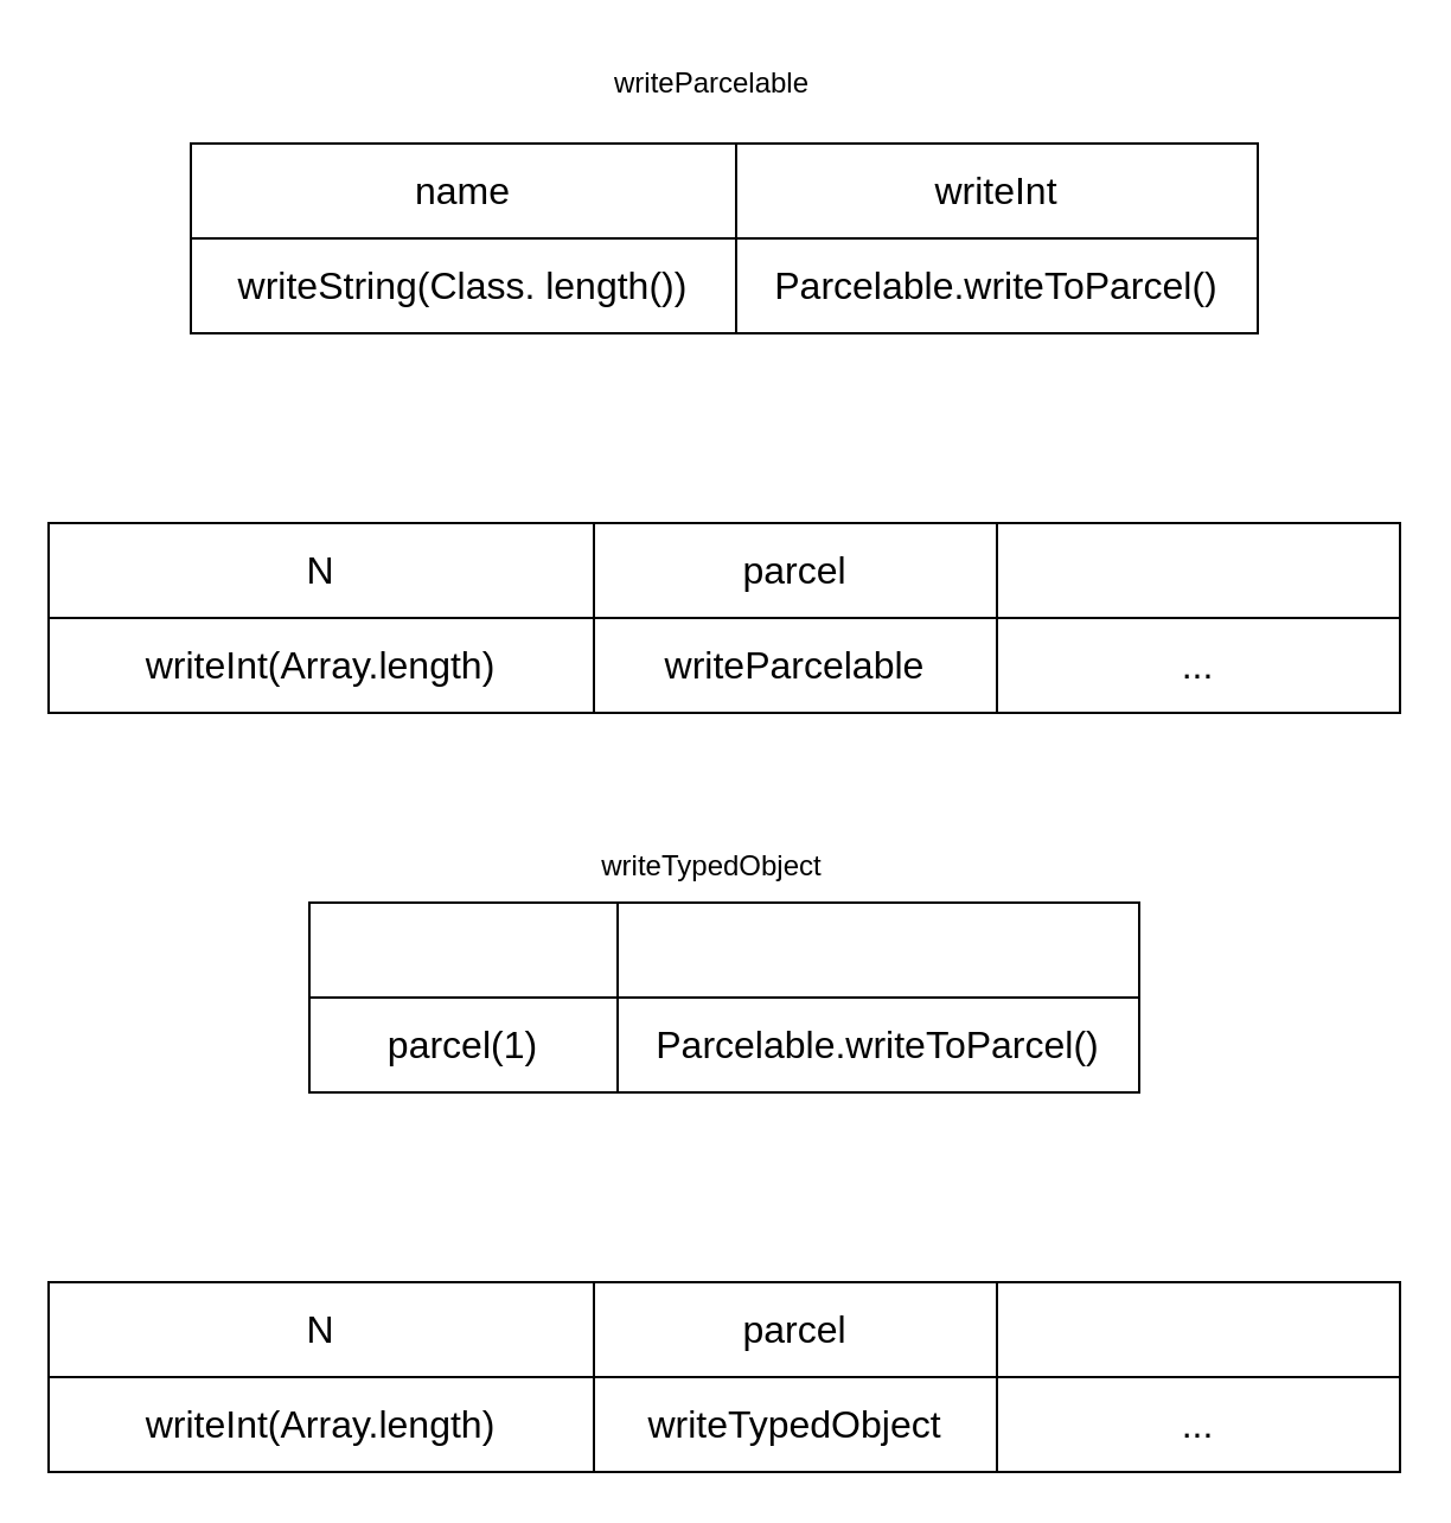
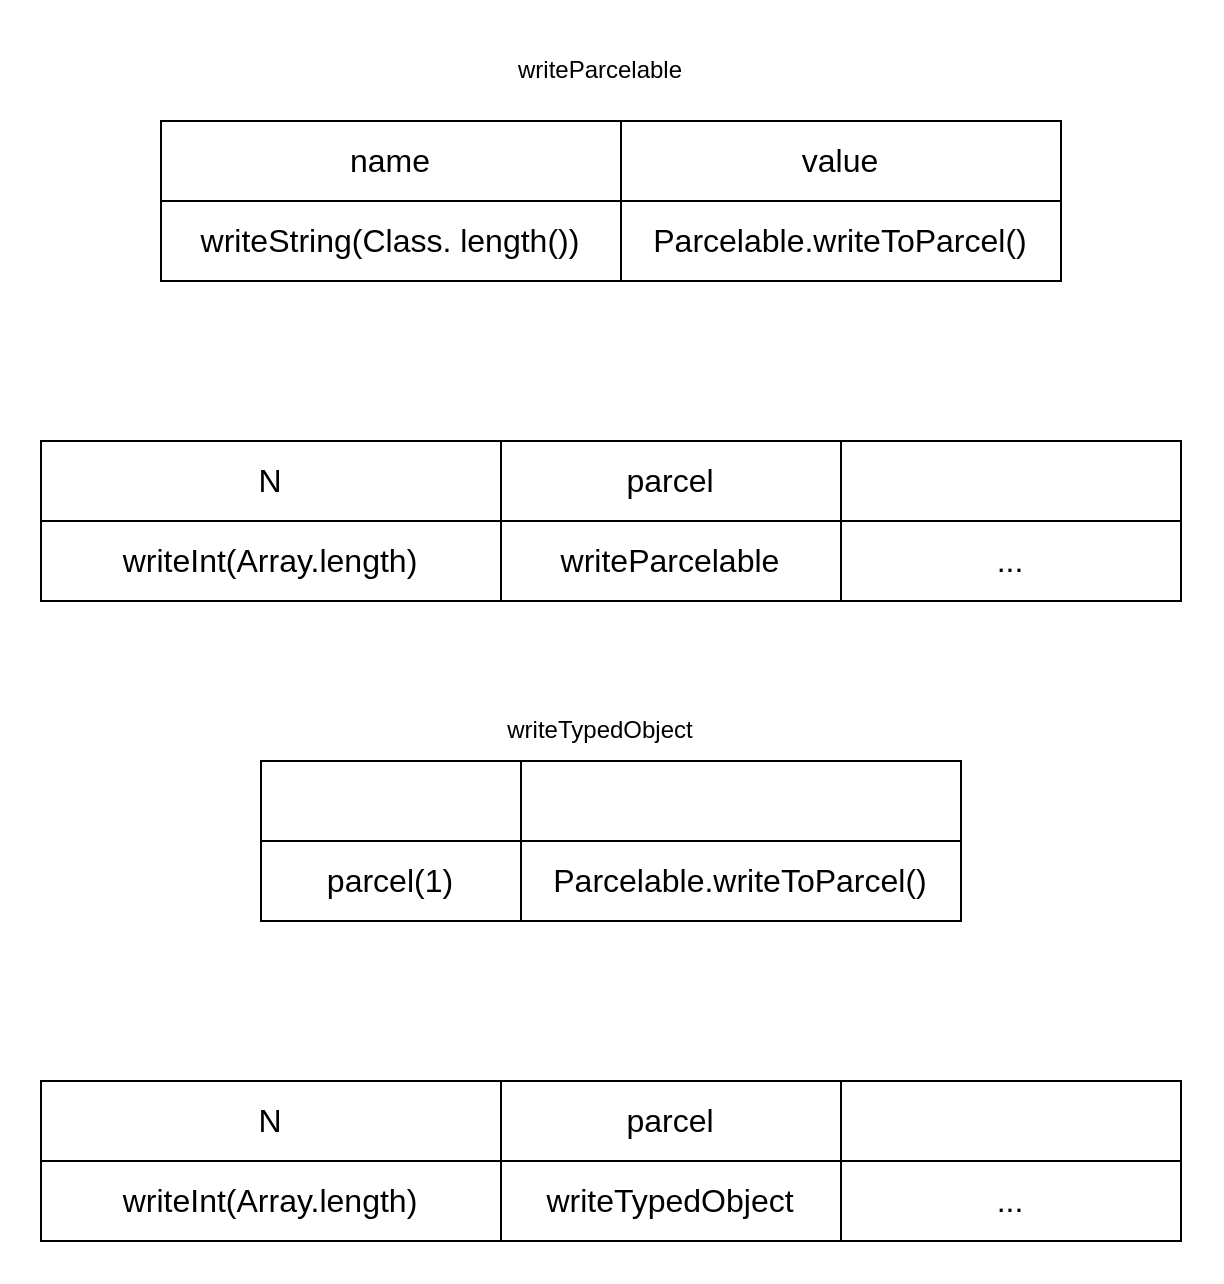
  <mxCell id="0" />
  <mxCell id="1" parent="0" />
  <mxCell id="2" value="" style="shape=table;startSize=0;container=1;collapsible=0;childLayout=tableLayout;fontSize=16;" vertex="1" parent="1"><mxGeometry x="80" y="60" width="450" height="80" as="geometry" /></mxCell>
  <mxCell id="3" value="" style="shape=tableRow;horizontal=0;startSize=0;swimlaneHead=0;swimlaneBody=0;strokeColor=inherit;top=0;left=0;bottom=0;right=0;collapsible=0;dropTarget=0;fillColor=none;points=[[0,0.5],[1,0.5]];portConstraint=eastwest;fontSize=16;" vertex="1" parent="2"><mxGeometry width="450" height="40" as="geometry" /></mxCell>
  <mxCell id="4" value="name" style="shape=partialRectangle;html=1;whiteSpace=wrap;connectable=0;strokeColor=inherit;overflow=hidden;fillColor=none;top=0;left=0;bottom=0;right=0;pointerEvents=1;fontSize=16;" vertex="1" parent="3"><mxGeometry width="230" height="40" as="geometry"><mxRectangle width="230" height="40" as="alternateBounds" /></mxGeometry></mxCell>
- <mxCell id="5" value="writeInt" style="shape=partialRectangle;html=1;whiteSpace=wrap;connectable=0;strokeColor=inherit;overflow=hidden;fillColor=none;top=0;left=0;bottom=0;right=0;pointerEvents=1;fontSize=16;" vertex="1" parent="3"><mxGeometry x="230" width="220" height="40" as="geometry"><mxRectangle width="220" height="40" as="alternateBounds" /></mxGeometry></mxCell>
+ <mxCell id="5" value="value" style="shape=partialRectangle;html=1;whiteSpace=wrap;connectable=0;strokeColor=inherit;overflow=hidden;fillColor=none;top=0;left=0;bottom=0;right=0;pointerEvents=1;fontSize=16;" vertex="1" parent="3"><mxGeometry x="230" width="220" height="40" as="geometry"><mxRectangle width="220" height="40" as="alternateBounds" /></mxGeometry></mxCell>
  <mxCell id="6" value="" style="shape=tableRow;horizontal=0;startSize=0;swimlaneHead=0;swimlaneBody=0;strokeColor=inherit;top=0;left=0;bottom=0;right=0;collapsible=0;dropTarget=0;fillColor=none;points=[[0,0.5],[1,0.5]];portConstraint=eastwest;fontSize=16;" vertex="1" parent="2"><mxGeometry y="40" width="450" height="40" as="geometry" /></mxCell>
  <mxCell id="7" value="writeString(Class. length())" style="shape=partialRectangle;html=1;whiteSpace=wrap;connectable=0;strokeColor=inherit;overflow=hidden;fillColor=none;top=0;left=0;bottom=0;right=0;pointerEvents=1;fontSize=16;" vertex="1" parent="6"><mxGeometry width="230" height="40" as="geometry"><mxRectangle width="230" height="40" as="alternateBounds" /></mxGeometry></mxCell>
  <mxCell id="8" value="Parcelable.writeToParcel()" style="shape=partialRectangle;html=1;whiteSpace=wrap;connectable=0;strokeColor=inherit;overflow=hidden;fillColor=none;top=0;left=0;bottom=0;right=0;pointerEvents=1;fontSize=16;" vertex="1" parent="6"><mxGeometry x="230" width="220" height="40" as="geometry"><mxRectangle width="220" height="40" as="alternateBounds" /></mxGeometry></mxCell>
  <mxCell id="9" value="writeParcelable" style="text;html=1;strokeColor=none;fillColor=none;align=center;verticalAlign=middle;whiteSpace=wrap;rounded=0;" vertex="1" parent="1"><mxGeometry x="270" y="20" width="60" height="30" as="geometry" /></mxCell>
  <mxCell id="10" value="" style="shape=table;startSize=0;container=1;collapsible=0;childLayout=tableLayout;fontSize=16;" vertex="1" parent="1"><mxGeometry x="20" y="220" width="570" height="80" as="geometry" /></mxCell>
  <mxCell id="11" value="" style="shape=tableRow;horizontal=0;startSize=0;swimlaneHead=0;swimlaneBody=0;strokeColor=inherit;top=0;left=0;bottom=0;right=0;collapsible=0;dropTarget=0;fillColor=none;points=[[0,0.5],[1,0.5]];portConstraint=eastwest;fontSize=16;" vertex="1" parent="10"><mxGeometry width="570" height="40" as="geometry" /></mxCell>
  <mxCell id="12" value="N" style="shape=partialRectangle;html=1;whiteSpace=wrap;connectable=0;strokeColor=inherit;overflow=hidden;fillColor=none;top=0;left=0;bottom=0;right=0;pointerEvents=1;fontSize=16;" vertex="1" parent="11"><mxGeometry width="230" height="40" as="geometry"><mxRectangle width="230" height="40" as="alternateBounds" /></mxGeometry></mxCell>
  <mxCell id="13" value="parcel" style="shape=partialRectangle;html=1;whiteSpace=wrap;connectable=0;strokeColor=inherit;overflow=hidden;fillColor=none;top=0;left=0;bottom=0;right=0;pointerEvents=1;fontSize=16;" vertex="1" parent="11"><mxGeometry x="230" width="170" height="40" as="geometry"><mxRectangle width="170" height="40" as="alternateBounds" /></mxGeometry></mxCell>
  <mxCell id="14" style="shape=partialRectangle;html=1;whiteSpace=wrap;connectable=0;strokeColor=inherit;overflow=hidden;fillColor=none;top=0;left=0;bottom=0;right=0;pointerEvents=1;fontSize=16;" vertex="1" parent="11"><mxGeometry x="400" width="170" height="40" as="geometry"><mxRectangle width="170" height="40" as="alternateBounds" /></mxGeometry></mxCell>
  <mxCell id="15" value="" style="shape=tableRow;horizontal=0;startSize=0;swimlaneHead=0;swimlaneBody=0;strokeColor=inherit;top=0;left=0;bottom=0;right=0;collapsible=0;dropTarget=0;fillColor=none;points=[[0,0.5],[1,0.5]];portConstraint=eastwest;fontSize=16;" vertex="1" parent="10"><mxGeometry y="40" width="570" height="40" as="geometry" /></mxCell>
  <mxCell id="16" value="writeInt(Array.length)" style="shape=partialRectangle;html=1;whiteSpace=wrap;connectable=0;strokeColor=inherit;overflow=hidden;fillColor=none;top=0;left=0;bottom=0;right=0;pointerEvents=1;fontSize=16;" vertex="1" parent="15"><mxGeometry width="230" height="40" as="geometry"><mxRectangle width="230" height="40" as="alternateBounds" /></mxGeometry></mxCell>
  <mxCell id="17" value="writeParcelable" style="shape=partialRectangle;html=1;whiteSpace=wrap;connectable=0;strokeColor=inherit;overflow=hidden;fillColor=none;top=0;left=0;bottom=0;right=0;pointerEvents=1;fontSize=16;" vertex="1" parent="15"><mxGeometry x="230" width="170" height="40" as="geometry"><mxRectangle width="170" height="40" as="alternateBounds" /></mxGeometry></mxCell>
  <mxCell id="18" value="..." style="shape=partialRectangle;html=1;whiteSpace=wrap;connectable=0;strokeColor=inherit;overflow=hidden;fillColor=none;top=0;left=0;bottom=0;right=0;pointerEvents=1;fontSize=16;" vertex="1" parent="15"><mxGeometry x="400" width="170" height="40" as="geometry"><mxRectangle width="170" height="40" as="alternateBounds" /></mxGeometry></mxCell>
  <mxCell id="19" value="" style="shape=table;startSize=0;container=1;collapsible=0;childLayout=tableLayout;fontSize=16;" vertex="1" parent="1"><mxGeometry x="130" y="380" width="350" height="80" as="geometry" /></mxCell>
  <mxCell id="20" value="" style="shape=tableRow;horizontal=0;startSize=0;swimlaneHead=0;swimlaneBody=0;strokeColor=inherit;top=0;left=0;bottom=0;right=0;collapsible=0;dropTarget=0;fillColor=none;points=[[0,0.5],[1,0.5]];portConstraint=eastwest;fontSize=16;" vertex="1" parent="19"><mxGeometry width="350" height="40" as="geometry" /></mxCell>
  <mxCell id="21" value="" style="shape=partialRectangle;html=1;whiteSpace=wrap;connectable=0;strokeColor=inherit;overflow=hidden;fillColor=none;top=0;left=0;bottom=0;right=0;pointerEvents=1;fontSize=16;" vertex="1" parent="20"><mxGeometry width="130" height="40" as="geometry"><mxRectangle width="130" height="40" as="alternateBounds" /></mxGeometry></mxCell>
  <mxCell id="22" value="" style="shape=partialRectangle;html=1;whiteSpace=wrap;connectable=0;strokeColor=inherit;overflow=hidden;fillColor=none;top=0;left=0;bottom=0;right=0;pointerEvents=1;fontSize=16;" vertex="1" parent="20"><mxGeometry x="130" width="220" height="40" as="geometry"><mxRectangle width="220" height="40" as="alternateBounds" /></mxGeometry></mxCell>
  <mxCell id="23" value="" style="shape=tableRow;horizontal=0;startSize=0;swimlaneHead=0;swimlaneBody=0;strokeColor=inherit;top=0;left=0;bottom=0;right=0;collapsible=0;dropTarget=0;fillColor=none;points=[[0,0.5],[1,0.5]];portConstraint=eastwest;fontSize=16;" vertex="1" parent="19"><mxGeometry y="40" width="350" height="40" as="geometry" /></mxCell>
  <mxCell id="24" value="parcel(1)" style="shape=partialRectangle;html=1;whiteSpace=wrap;connectable=0;strokeColor=inherit;overflow=hidden;fillColor=none;top=0;left=0;bottom=0;right=0;pointerEvents=1;fontSize=16;" vertex="1" parent="23"><mxGeometry width="130" height="40" as="geometry"><mxRectangle width="130" height="40" as="alternateBounds" /></mxGeometry></mxCell>
  <mxCell id="25" value="Parcelable.writeToParcel()" style="shape=partialRectangle;html=1;whiteSpace=wrap;connectable=0;strokeColor=inherit;overflow=hidden;fillColor=none;top=0;left=0;bottom=0;right=0;pointerEvents=1;fontSize=16;" vertex="1" parent="23"><mxGeometry x="130" width="220" height="40" as="geometry"><mxRectangle width="220" height="40" as="alternateBounds" /></mxGeometry></mxCell>
  <mxCell id="26" value="" style="shape=table;startSize=0;container=1;collapsible=0;childLayout=tableLayout;fontSize=16;" vertex="1" parent="1"><mxGeometry x="20" y="540" width="570" height="80" as="geometry" /></mxCell>
  <mxCell id="27" value="" style="shape=tableRow;horizontal=0;startSize=0;swimlaneHead=0;swimlaneBody=0;strokeColor=inherit;top=0;left=0;bottom=0;right=0;collapsible=0;dropTarget=0;fillColor=none;points=[[0,0.5],[1,0.5]];portConstraint=eastwest;fontSize=16;" vertex="1" parent="26"><mxGeometry width="570" height="40" as="geometry" /></mxCell>
  <mxCell id="28" value="N" style="shape=partialRectangle;html=1;whiteSpace=wrap;connectable=0;strokeColor=inherit;overflow=hidden;fillColor=none;top=0;left=0;bottom=0;right=0;pointerEvents=1;fontSize=16;" vertex="1" parent="27"><mxGeometry width="230" height="40" as="geometry"><mxRectangle width="230" height="40" as="alternateBounds" /></mxGeometry></mxCell>
  <mxCell id="29" value="parcel" style="shape=partialRectangle;html=1;whiteSpace=wrap;connectable=0;strokeColor=inherit;overflow=hidden;fillColor=none;top=0;left=0;bottom=0;right=0;pointerEvents=1;fontSize=16;" vertex="1" parent="27"><mxGeometry x="230" width="170" height="40" as="geometry"><mxRectangle width="170" height="40" as="alternateBounds" /></mxGeometry></mxCell>
  <mxCell id="30" style="shape=partialRectangle;html=1;whiteSpace=wrap;connectable=0;strokeColor=inherit;overflow=hidden;fillColor=none;top=0;left=0;bottom=0;right=0;pointerEvents=1;fontSize=16;" vertex="1" parent="27"><mxGeometry x="400" width="170" height="40" as="geometry"><mxRectangle width="170" height="40" as="alternateBounds" /></mxGeometry></mxCell>
  <mxCell id="31" value="" style="shape=tableRow;horizontal=0;startSize=0;swimlaneHead=0;swimlaneBody=0;strokeColor=inherit;top=0;left=0;bottom=0;right=0;collapsible=0;dropTarget=0;fillColor=none;points=[[0,0.5],[1,0.5]];portConstraint=eastwest;fontSize=16;" vertex="1" parent="26"><mxGeometry y="40" width="570" height="40" as="geometry" /></mxCell>
  <mxCell id="32" value="writeInt(Array.length)" style="shape=partialRectangle;html=1;whiteSpace=wrap;connectable=0;strokeColor=inherit;overflow=hidden;fillColor=none;top=0;left=0;bottom=0;right=0;pointerEvents=1;fontSize=16;" vertex="1" parent="31"><mxGeometry width="230" height="40" as="geometry"><mxRectangle width="230" height="40" as="alternateBounds" /></mxGeometry></mxCell>
  <mxCell id="33" value="writeTypedObject" style="shape=partialRectangle;html=1;whiteSpace=wrap;connectable=0;strokeColor=inherit;overflow=hidden;fillColor=none;top=0;left=0;bottom=0;right=0;pointerEvents=1;fontSize=16;" vertex="1" parent="31"><mxGeometry x="230" width="170" height="40" as="geometry"><mxRectangle width="170" height="40" as="alternateBounds" /></mxGeometry></mxCell>
  <mxCell id="34" value="..." style="shape=partialRectangle;html=1;whiteSpace=wrap;connectable=0;strokeColor=inherit;overflow=hidden;fillColor=none;top=0;left=0;bottom=0;right=0;pointerEvents=1;fontSize=16;" vertex="1" parent="31"><mxGeometry x="400" width="170" height="40" as="geometry"><mxRectangle width="170" height="40" as="alternateBounds" /></mxGeometry></mxCell>
  <mxCell id="35" value="writeTypedObject" style="text;html=1;strokeColor=none;fillColor=none;align=center;verticalAlign=middle;whiteSpace=wrap;rounded=0;" vertex="1" parent="1"><mxGeometry x="270" y="350" width="60" height="30" as="geometry" /></mxCell>
